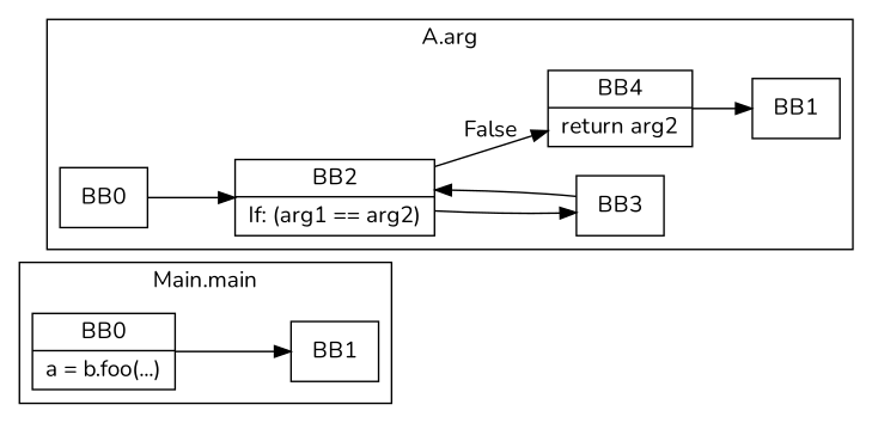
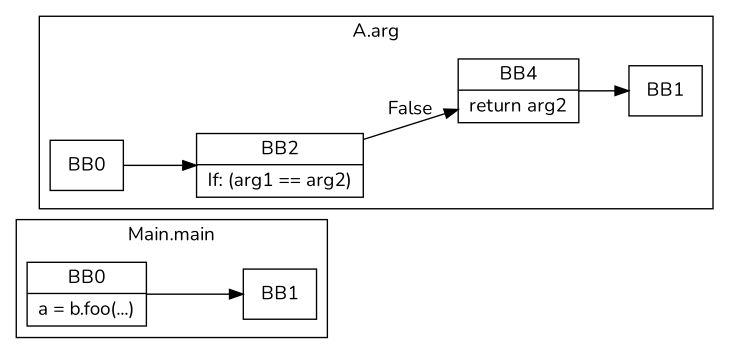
  digraph {
    fontname=Nunito
    rankdir=LR
    node [fontname=Nunito shape=record]
    edge [fontname=Nunito]
    n1 [label="BB0|a = b.foo(...)"]
    n2 [label=BB1]
    n3 [label=BB0]
    n4 [label="BB2|If: (arg1 == arg2)"]
-   n5 [label=BB3]
    n6 [label="BB4|return arg2"]
    n7 [label=BB1]
    subgraph cluster_1 {
      label="Main.main"
      n1
      n2
    }
    subgraph cluster_2 {
      label="A.arg"
      n3
      n4
-     n5
      n6
      n7
    }
    n1 -> n2
    n3 -> n4
-   n4 -> n5
    n4 -> n6 [label=False]
-   n5 -> n4
    n6 -> n7
  }
